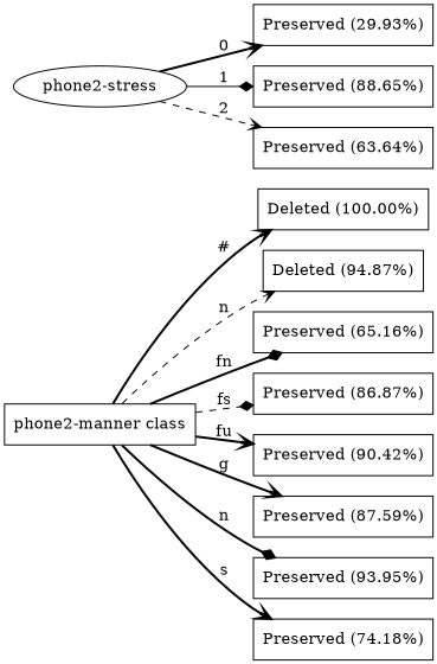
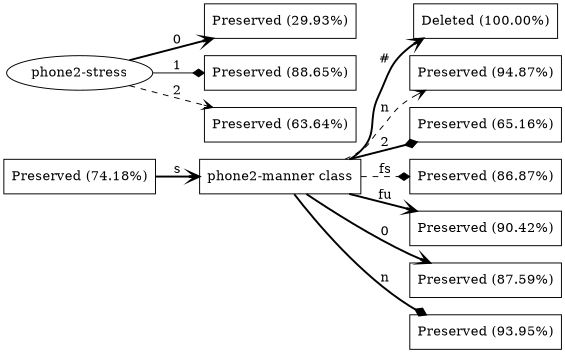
  digraph {
    rankdir=LR
    node [shape=box]
    edge [arrowhead=vee style=bold]
    n1 [label="phone2-manner class"]
    n2 [label="Deleted (100.00%)"]
-   n3 [label="Deleted (94.87%)"]
+   n3 [label="Preserved (94.87%)"]
    n4 [label="Preserved (65.16%)"]
    n5 [label="Preserved (86.87%)"]
    n6 [label="Preserved (90.42%)"]
    n7 [label="Preserved (87.59%)"]
    n8 [label="Preserved (93.95%)"]
    n9 [label="Preserved (74.18%)"]
    n10 [label="phone2-stress" shape=ellipse]
    n11 [label="Preserved (29.93%)"]
    n12 [label="Preserved (88.65%)"]
    n13 [label="Preserved (63.64%)"]
    n1 -> n2 [label="#"]
    n1 -> n3 [label=n style=dashed]
-   n1 -> n4 [arrowhead=diamond label=fn]
+   n1 -> n4 [arrowhead=diamond label=2]
    n1 -> n5 [arrowhead=diamond label=fs style=dashed]
    n1 -> n6 [label=fu]
-   n1 -> n7 [label=g]
+   n1 -> n7 [label=0]
    n1 -> n8 [arrowhead=diamond label=n]
-   n1 -> n9 [label=s]
+   n9 -> n1 [label=s]
    n10 -> n11 [label=0]
    n10 -> n12 [arrowhead=diamond label=1 style=solid]
    n10 -> n13 [label=2 style=dashed]
  }
